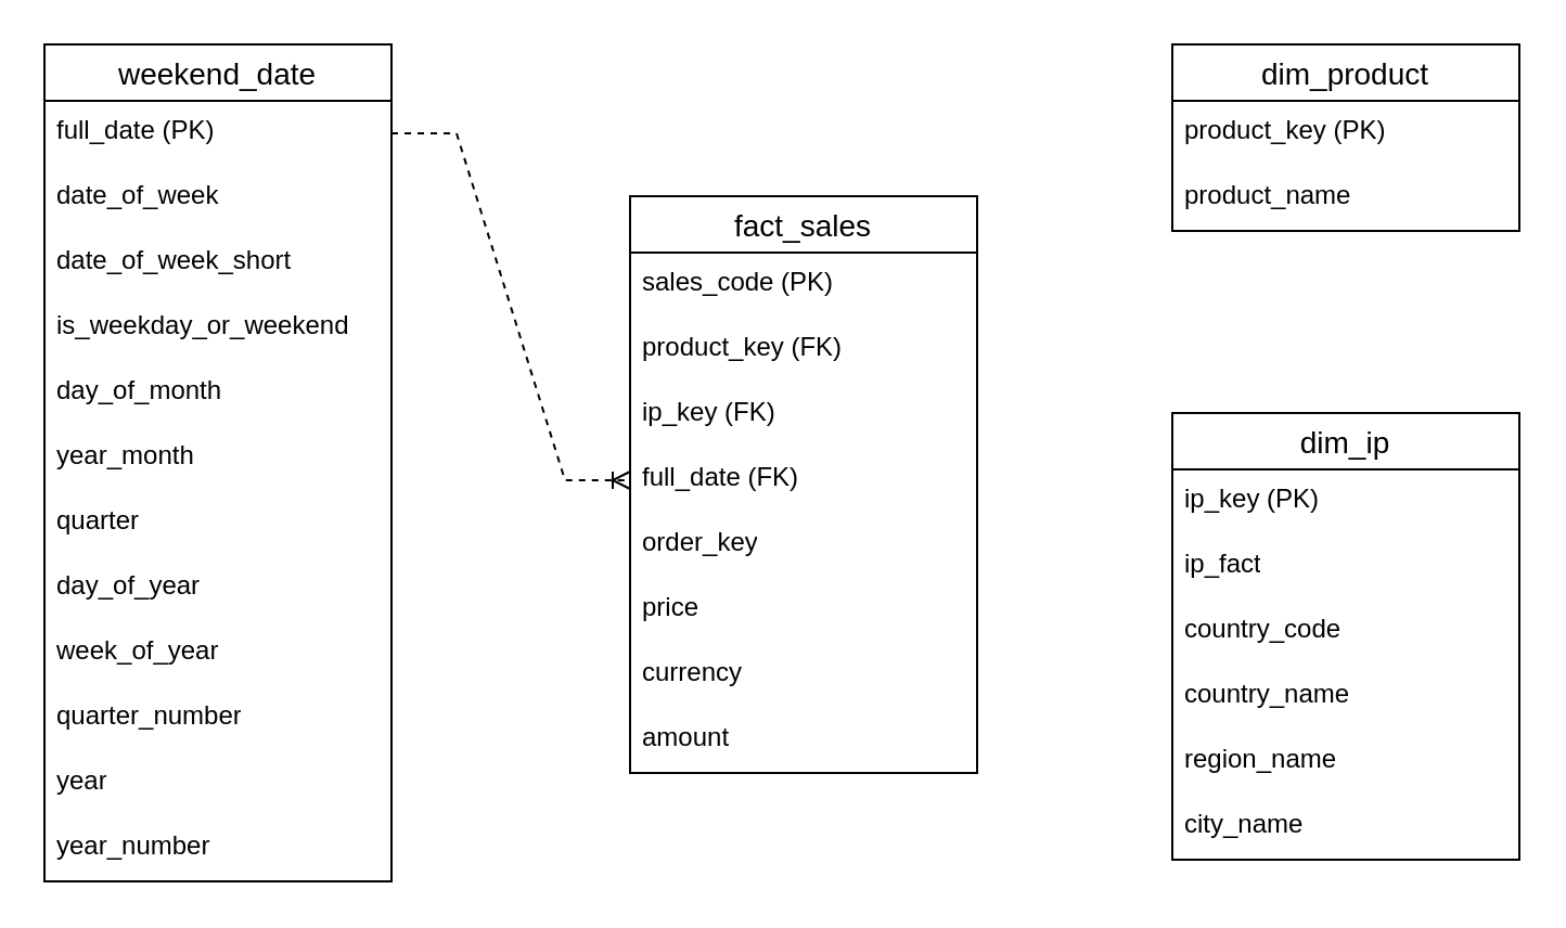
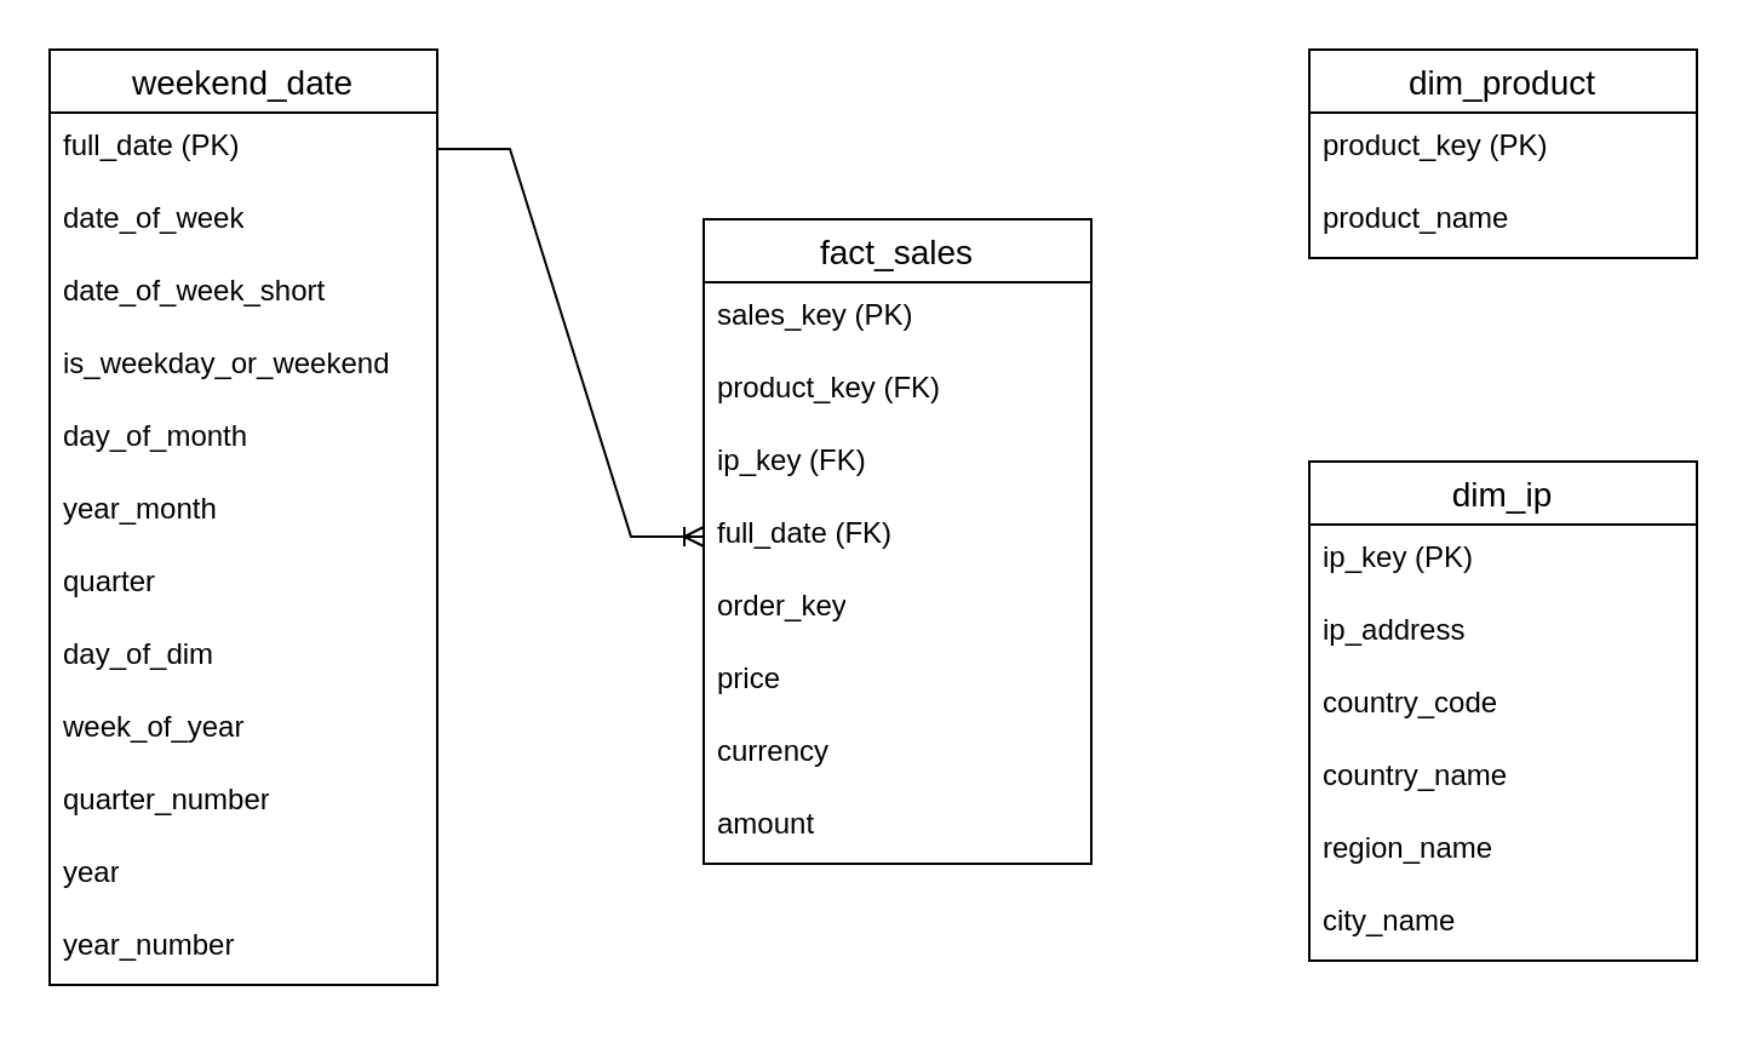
  <mxCell id="0" />
  <mxCell id="1" parent="0" />
  <mxCell id="2" value="fact_sales" style="swimlane;fontStyle=0;childLayout=stackLayout;horizontal=1;startSize=26;horizontalStack=0;resizeParent=1;resizeParentMax=0;resizeLast=0;collapsible=1;marginBottom=0;align=center;fontSize=14;" parent="1" vertex="1"><mxGeometry x="290" y="90" width="160" height="266" as="geometry" /></mxCell>
- <mxCell id="3" value="sales_code (PK)" style="text;strokeColor=none;fillColor=none;spacingLeft=4;spacingRight=4;overflow=hidden;rotatable=0;points=[[0,0.5],[1,0.5]];portConstraint=eastwest;fontSize=12;whiteSpace=wrap;html=1;" vertex="1" parent="2"><mxGeometry y="26" width="160" height="30" as="geometry" /></mxCell>
+ <mxCell id="3" value="sales_key (PK)" style="text;strokeColor=none;fillColor=none;spacingLeft=4;spacingRight=4;overflow=hidden;rotatable=0;points=[[0,0.5],[1,0.5]];portConstraint=eastwest;fontSize=12;whiteSpace=wrap;html=1;" vertex="1" parent="2"><mxGeometry y="26" width="160" height="30" as="geometry" /></mxCell>
  <mxCell id="4" value="product_key (FK)" style="text;strokeColor=none;fillColor=none;spacingLeft=4;spacingRight=4;overflow=hidden;rotatable=0;points=[[0,0.5],[1,0.5]];portConstraint=eastwest;fontSize=12;whiteSpace=wrap;html=1;" parent="2" vertex="1"><mxGeometry y="56" width="160" height="30" as="geometry" /></mxCell>
  <mxCell id="5" value="ip_key (FK)" style="text;strokeColor=none;fillColor=none;spacingLeft=4;spacingRight=4;overflow=hidden;rotatable=0;points=[[0,0.5],[1,0.5]];portConstraint=eastwest;fontSize=12;whiteSpace=wrap;html=1;" parent="2" vertex="1"><mxGeometry y="86" width="160" height="30" as="geometry" /></mxCell>
  <mxCell id="6" value="full_date (FK)" style="text;strokeColor=none;fillColor=none;spacingLeft=4;spacingRight=4;overflow=hidden;rotatable=0;points=[[0,0.5],[1,0.5]];portConstraint=eastwest;fontSize=12;whiteSpace=wrap;html=1;" parent="2" vertex="1"><mxGeometry y="116" width="160" height="30" as="geometry" /></mxCell>
  <mxCell id="7" value="order_key" style="text;strokeColor=none;fillColor=none;spacingLeft=4;spacingRight=4;overflow=hidden;rotatable=0;points=[[0,0.5],[1,0.5]];portConstraint=eastwest;fontSize=12;whiteSpace=wrap;html=1;" parent="2" vertex="1"><mxGeometry y="146" width="160" height="30" as="geometry" /></mxCell>
  <mxCell id="8" value="price" style="text;strokeColor=none;fillColor=none;spacingLeft=4;spacingRight=4;overflow=hidden;rotatable=0;points=[[0,0.5],[1,0.5]];portConstraint=eastwest;fontSize=12;whiteSpace=wrap;html=1;" parent="2" vertex="1"><mxGeometry y="176" width="160" height="30" as="geometry" /></mxCell>
  <mxCell id="9" value="currency" style="text;strokeColor=none;fillColor=none;spacingLeft=4;spacingRight=4;overflow=hidden;rotatable=0;points=[[0,0.5],[1,0.5]];portConstraint=eastwest;fontSize=12;whiteSpace=wrap;html=1;" parent="2" vertex="1"><mxGeometry y="206" width="160" height="30" as="geometry" /></mxCell>
  <mxCell id="10" value="amount" style="text;strokeColor=none;fillColor=none;spacingLeft=4;spacingRight=4;overflow=hidden;rotatable=0;points=[[0,0.5],[1,0.5]];portConstraint=eastwest;fontSize=12;whiteSpace=wrap;html=1;" vertex="1" parent="2"><mxGeometry y="236" width="160" height="30" as="geometry" /></mxCell>
  <mxCell id="11" value="dim_ip" style="swimlane;fontStyle=0;childLayout=stackLayout;horizontal=1;startSize=26;horizontalStack=0;resizeParent=1;resizeParentMax=0;resizeLast=0;collapsible=1;marginBottom=0;align=center;fontSize=14;" parent="1" vertex="1"><mxGeometry x="540" y="190" width="160" height="206" as="geometry" /></mxCell>
  <mxCell id="12" value="ip_key (PK)" style="text;strokeColor=none;fillColor=none;spacingLeft=4;spacingRight=4;overflow=hidden;rotatable=0;points=[[0,0.5],[1,0.5]];portConstraint=eastwest;fontSize=12;whiteSpace=wrap;html=1;" parent="11" vertex="1"><mxGeometry y="26" width="160" height="30" as="geometry" /></mxCell>
- <mxCell id="13" value="ip_fact" style="text;strokeColor=none;fillColor=none;spacingLeft=4;spacingRight=4;overflow=hidden;rotatable=0;points=[[0,0.5],[1,0.5]];portConstraint=eastwest;fontSize=12;whiteSpace=wrap;html=1;" vertex="1" parent="11"><mxGeometry y="56" width="160" height="30" as="geometry" /></mxCell>
+ <mxCell id="13" value="ip_address" style="text;strokeColor=none;fillColor=none;spacingLeft=4;spacingRight=4;overflow=hidden;rotatable=0;points=[[0,0.5],[1,0.5]];portConstraint=eastwest;fontSize=12;whiteSpace=wrap;html=1;" vertex="1" parent="11"><mxGeometry y="56" width="160" height="30" as="geometry" /></mxCell>
  <mxCell id="14" value="country_code" style="text;strokeColor=none;fillColor=none;spacingLeft=4;spacingRight=4;overflow=hidden;rotatable=0;points=[[0,0.5],[1,0.5]];portConstraint=eastwest;fontSize=12;whiteSpace=wrap;html=1;" parent="11" vertex="1"><mxGeometry y="86" width="160" height="30" as="geometry" /></mxCell>
  <mxCell id="15" value="country_name" style="text;strokeColor=none;fillColor=none;spacingLeft=4;spacingRight=4;overflow=hidden;rotatable=0;points=[[0,0.5],[1,0.5]];portConstraint=eastwest;fontSize=12;whiteSpace=wrap;html=1;" parent="11" vertex="1"><mxGeometry y="116" width="160" height="30" as="geometry" /></mxCell>
  <mxCell id="16" value="region_name" style="text;strokeColor=none;fillColor=none;spacingLeft=4;spacingRight=4;overflow=hidden;rotatable=0;points=[[0,0.5],[1,0.5]];portConstraint=eastwest;fontSize=12;whiteSpace=wrap;html=1;" parent="11" vertex="1"><mxGeometry y="146" width="160" height="30" as="geometry" /></mxCell>
  <mxCell id="17" value="city_name" style="text;strokeColor=none;fillColor=none;spacingLeft=4;spacingRight=4;overflow=hidden;rotatable=0;points=[[0,0.5],[1,0.5]];portConstraint=eastwest;fontSize=12;whiteSpace=wrap;html=1;" parent="11" vertex="1"><mxGeometry y="176" width="160" height="30" as="geometry" /></mxCell>
  <mxCell id="18" value="weekend_date" style="swimlane;fontStyle=0;childLayout=stackLayout;horizontal=1;startSize=26;horizontalStack=0;resizeParent=1;resizeParentMax=0;resizeLast=0;collapsible=1;marginBottom=0;align=center;fontSize=14;" parent="1" vertex="1"><mxGeometry x="20" y="20" width="160" height="386" as="geometry" /></mxCell>
  <mxCell id="19" value="full_date (PK)" style="text;strokeColor=none;fillColor=none;spacingLeft=4;spacingRight=4;overflow=hidden;rotatable=0;points=[[0,0.5],[1,0.5]];portConstraint=eastwest;fontSize=12;whiteSpace=wrap;html=1;" parent="18" vertex="1"><mxGeometry y="26" width="160" height="30" as="geometry" /></mxCell>
  <mxCell id="20" value="date_of_week" style="text;strokeColor=none;fillColor=none;spacingLeft=4;spacingRight=4;overflow=hidden;rotatable=0;points=[[0,0.5],[1,0.5]];portConstraint=eastwest;fontSize=12;whiteSpace=wrap;html=1;" vertex="1" parent="18"><mxGeometry y="56" width="160" height="30" as="geometry" /></mxCell>
  <mxCell id="21" value="date_of_week_short" style="text;strokeColor=none;fillColor=none;spacingLeft=4;spacingRight=4;overflow=hidden;rotatable=0;points=[[0,0.5],[1,0.5]];portConstraint=eastwest;fontSize=12;whiteSpace=wrap;html=1;" vertex="1" parent="18"><mxGeometry y="86" width="160" height="30" as="geometry" /></mxCell>
  <mxCell id="22" value="is_weekday_or_weekend" style="text;strokeColor=none;fillColor=none;spacingLeft=4;spacingRight=4;overflow=hidden;rotatable=0;points=[[0,0.5],[1,0.5]];portConstraint=eastwest;fontSize=12;whiteSpace=wrap;html=1;" vertex="1" parent="18"><mxGeometry y="116" width="160" height="30" as="geometry" /></mxCell>
  <mxCell id="23" value="day_of_month" style="text;strokeColor=none;fillColor=none;spacingLeft=4;spacingRight=4;overflow=hidden;rotatable=0;points=[[0,0.5],[1,0.5]];portConstraint=eastwest;fontSize=12;whiteSpace=wrap;html=1;" vertex="1" parent="18"><mxGeometry y="146" width="160" height="30" as="geometry" /></mxCell>
  <mxCell id="24" value="year_month" style="text;strokeColor=none;fillColor=none;spacingLeft=4;spacingRight=4;overflow=hidden;rotatable=0;points=[[0,0.5],[1,0.5]];portConstraint=eastwest;fontSize=12;whiteSpace=wrap;html=1;" vertex="1" parent="18"><mxGeometry y="176" width="160" height="30" as="geometry" /></mxCell>
  <mxCell id="25" value="quarter" style="text;strokeColor=none;fillColor=none;spacingLeft=4;spacingRight=4;overflow=hidden;rotatable=0;points=[[0,0.5],[1,0.5]];portConstraint=eastwest;fontSize=12;whiteSpace=wrap;html=1;" vertex="1" parent="18"><mxGeometry y="206" width="160" height="30" as="geometry" /></mxCell>
- <mxCell id="26" value="day_of_year" style="text;strokeColor=none;fillColor=none;spacingLeft=4;spacingRight=4;overflow=hidden;rotatable=0;points=[[0,0.5],[1,0.5]];portConstraint=eastwest;fontSize=12;whiteSpace=wrap;html=1;" vertex="1" parent="18"><mxGeometry y="236" width="160" height="30" as="geometry" /></mxCell>
+ <mxCell id="26" value="day_of_dim" style="text;strokeColor=none;fillColor=none;spacingLeft=4;spacingRight=4;overflow=hidden;rotatable=0;points=[[0,0.5],[1,0.5]];portConstraint=eastwest;fontSize=12;whiteSpace=wrap;html=1;" vertex="1" parent="18"><mxGeometry y="236" width="160" height="30" as="geometry" /></mxCell>
  <mxCell id="27" value="week_of_year" style="text;strokeColor=none;fillColor=none;spacingLeft=4;spacingRight=4;overflow=hidden;rotatable=0;points=[[0,0.5],[1,0.5]];portConstraint=eastwest;fontSize=12;whiteSpace=wrap;html=1;" vertex="1" parent="18"><mxGeometry y="266" width="160" height="30" as="geometry" /></mxCell>
  <mxCell id="28" value="quarter_number" style="text;strokeColor=none;fillColor=none;spacingLeft=4;spacingRight=4;overflow=hidden;rotatable=0;points=[[0,0.5],[1,0.5]];portConstraint=eastwest;fontSize=12;whiteSpace=wrap;html=1;" vertex="1" parent="18"><mxGeometry y="296" width="160" height="30" as="geometry" /></mxCell>
  <mxCell id="29" value="year" style="text;strokeColor=none;fillColor=none;spacingLeft=4;spacingRight=4;overflow=hidden;rotatable=0;points=[[0,0.5],[1,0.5]];portConstraint=eastwest;fontSize=12;whiteSpace=wrap;html=1;" vertex="1" parent="18"><mxGeometry y="326" width="160" height="30" as="geometry" /></mxCell>
  <mxCell id="30" value="year_number" style="text;strokeColor=none;fillColor=none;spacingLeft=4;spacingRight=4;overflow=hidden;rotatable=0;points=[[0,0.5],[1,0.5]];portConstraint=eastwest;fontSize=12;whiteSpace=wrap;html=1;" vertex="1" parent="18"><mxGeometry y="356" width="160" height="30" as="geometry" /></mxCell>
  <mxCell id="31" value="dim_product" style="swimlane;fontStyle=0;childLayout=stackLayout;horizontal=1;startSize=26;horizontalStack=0;resizeParent=1;resizeParentMax=0;resizeLast=0;collapsible=1;marginBottom=0;align=center;fontSize=14;" parent="1" vertex="1"><mxGeometry x="540" y="20" width="160" height="86" as="geometry" /></mxCell>
  <mxCell id="32" value="product_key (PK)" style="text;strokeColor=none;fillColor=none;spacingLeft=4;spacingRight=4;overflow=hidden;rotatable=0;points=[[0,0.5],[1,0.5]];portConstraint=eastwest;fontSize=12;whiteSpace=wrap;html=1;" parent="31" vertex="1"><mxGeometry y="26" width="160" height="30" as="geometry" /></mxCell>
  <mxCell id="33" value="product_name" style="text;strokeColor=none;fillColor=none;spacingLeft=4;spacingRight=4;overflow=hidden;rotatable=0;points=[[0,0.5],[1,0.5]];portConstraint=eastwest;fontSize=12;whiteSpace=wrap;html=1;" parent="31" vertex="1"><mxGeometry y="56" width="160" height="30" as="geometry" /></mxCell>
- <mxCell id="34" value="" style="edgeStyle=entityRelationEdgeStyle;fontSize=12;html=1;endArrow=ERoneToMany;rounded=0;exitX=1;exitY=0.5;exitDx=0;exitDy=0;entryX=0;entryY=0.5;entryDx=0;entryDy=0;dashed=1;" parent="1" source="19" target="6" edge="1"><mxGeometry width="100" height="100" relative="1" as="geometry"><mxPoint x="80" y="270" as="sourcePoint" /><mxPoint x="180" y="170" as="targetPoint" /></mxGeometry></mxCell>
+ <mxCell id="34" value="" style="edgeStyle=entityRelationEdgeStyle;fontSize=12;html=1;endArrow=ERoneToMany;rounded=0;exitX=1;exitY=0.5;exitDx=0;exitDy=0;entryX=0;entryY=0.5;entryDx=0;entryDy=0;" parent="1" source="19" target="6" edge="1"><mxGeometry width="100" height="100" relative="1" as="geometry"><mxPoint x="80" y="270" as="sourcePoint" /><mxPoint x="180" y="170" as="targetPoint" /></mxGeometry></mxCell>
